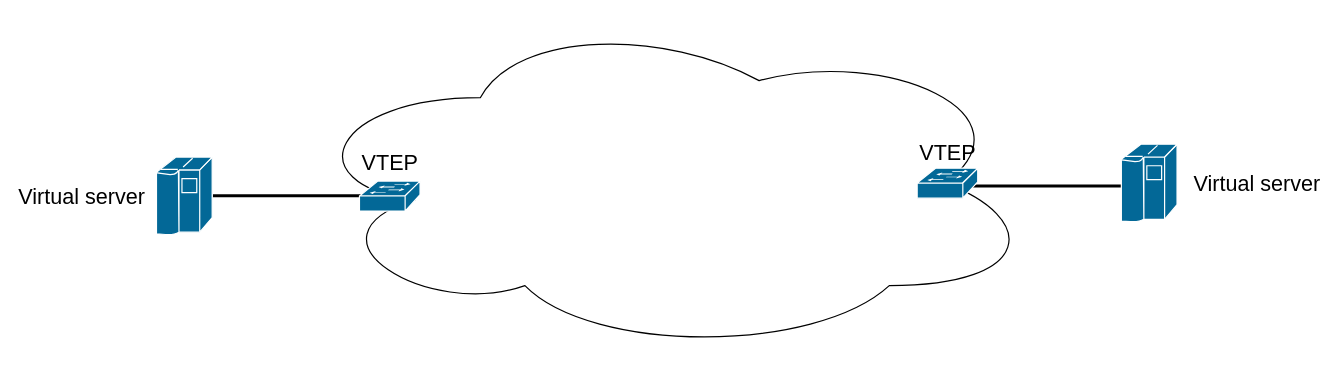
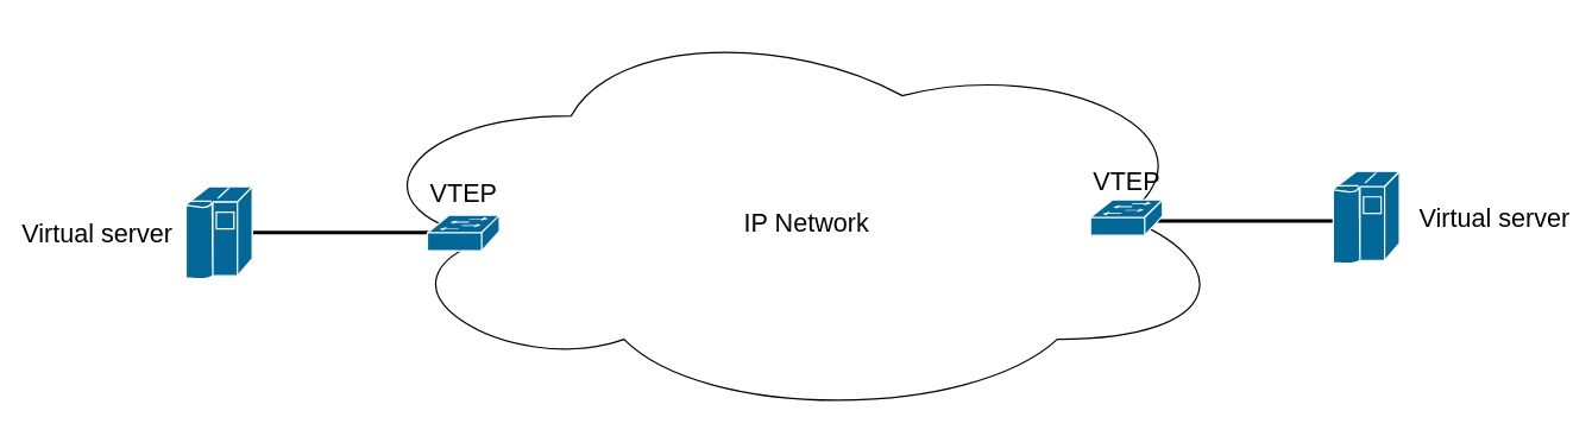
  <mxCell id="0" />
  <mxCell id="1" parent="0" />
  <mxCell id="2" value="" style="ellipse;shape=cloud;whiteSpace=wrap;html=1;fillColor=none;strokeWidth=2;" vertex="1" parent="1"><mxGeometry x="490" y="20" width="1240" height="569.75" as="geometry" /></mxCell>
  <mxCell id="3" value="&lt;font style=&quot;font-size: 36px;&quot;&gt;VTEP&lt;/font&gt;" style="text;html=1;align=center;verticalAlign=middle;resizable=0;points=[];autosize=1;strokeColor=none;fillColor=none;" vertex="1" parent="1"><mxGeometry x="589" y="240" width="120" height="60" as="geometry" /></mxCell>
  <mxCell id="4" value="&lt;font style=&quot;font-size: 36px;&quot;&gt;Virtual server&lt;br&gt;&lt;/font&gt;" style="text;html=1;align=center;verticalAlign=middle;resizable=0;points=[];autosize=1;strokeColor=none;fillColor=none;" vertex="1" parent="1"><mxGeometry x="20" y="296.5" width="230" height="60" as="geometry" /></mxCell>
  <mxCell id="5" value="&lt;font style=&quot;font-size: 36px;&quot;&gt;VTEP&lt;/font&gt;" style="text;html=1;align=center;verticalAlign=middle;resizable=0;points=[];autosize=1;strokeColor=none;fillColor=none;" vertex="1" parent="1"><mxGeometry x="1519" y="223.37" width="120" height="60" as="geometry" /></mxCell>
  <mxCell id="6" style="rounded=0;orthogonalLoop=1;jettySize=auto;html=1;entryX=1;entryY=0.5;entryDx=0;entryDy=0;entryPerimeter=0;strokeColor=default;strokeWidth=5;endArrow=none;endFill=0;" edge="1" parent="1"><mxGeometry relative="1" as="geometry"><mxPoint x="1874" y="309.87" as="sourcePoint" /><mxPoint x="1618" y="309.87" as="targetPoint" /></mxGeometry></mxCell>
  <mxCell id="7" style="rounded=0;orthogonalLoop=1;jettySize=auto;html=1;entryX=1;entryY=0.5;entryDx=0;entryDy=0;entryPerimeter=0;strokeColor=default;strokeWidth=5;endArrow=none;endFill=0;" edge="1" parent="1"><mxGeometry relative="1" as="geometry"><mxPoint x="610" y="325.94" as="sourcePoint" /><mxPoint x="354" y="325.94" as="targetPoint" /></mxGeometry></mxCell>
  <mxCell id="8" value="" style="shape=mxgraph.cisco.switches.workgroup_switch;html=1;pointerEvents=1;dashed=0;fillColor=#036897;strokeColor=#ffffff;strokeWidth=2;verticalLabelPosition=bottom;verticalAlign=top;align=center;outlineConnect=0;" vertex="1" parent="1"><mxGeometry x="598.5" y="301.5" width="101" height="50" as="geometry" /></mxCell>
  <mxCell id="9" value="" style="shape=mxgraph.cisco.computers_and_peripherals.ibm_mainframe;sketch=0;html=1;pointerEvents=1;dashed=0;fillColor=#036897;strokeColor=#ffffff;strokeWidth=2;verticalLabelPosition=bottom;verticalAlign=top;align=center;outlineConnect=0;" vertex="1" parent="1"><mxGeometry x="260" y="261.5" width="92.86" height="130" as="geometry" /></mxCell>
  <mxCell id="10" value="&lt;font style=&quot;font-size: 36px;&quot;&gt;Virtual server&lt;br&gt;&lt;/font&gt;" style="text;html=1;align=center;verticalAlign=middle;resizable=0;points=[];autosize=1;strokeColor=none;fillColor=none;" vertex="1" parent="1"><mxGeometry x="1980" y="275" width="230" height="60" as="geometry" /></mxCell>
  <mxCell id="11" value="" style="shape=mxgraph.cisco.computers_and_peripherals.ibm_mainframe;sketch=0;html=1;pointerEvents=1;dashed=0;fillColor=#036897;strokeColor=#ffffff;strokeWidth=2;verticalLabelPosition=bottom;verticalAlign=top;align=center;outlineConnect=0;" vertex="1" parent="1"><mxGeometry x="1869" y="240" width="92.86" height="130" as="geometry" /></mxCell>
  <mxCell id="12" value="" style="shape=mxgraph.cisco.switches.workgroup_switch;html=1;pointerEvents=1;dashed=0;fillColor=#036897;strokeColor=#ffffff;strokeWidth=2;verticalLabelPosition=bottom;verticalAlign=top;align=center;outlineConnect=0;" vertex="1" parent="1"><mxGeometry x="1528.5" y="280" width="101" height="50" as="geometry" /></mxCell>
+ <mxCell id="13" value="&lt;font style=&quot;font-size: 36px;&quot;&gt;IP Network&lt;/font&gt;" style="text;html=1;align=center;verticalAlign=middle;resizable=0;points=[];autosize=1;strokeColor=none;fillColor=none;" vertex="1" parent="1"><mxGeometry x="1030" y="283.37" width="200" height="60" as="geometry" /></mxCell>
